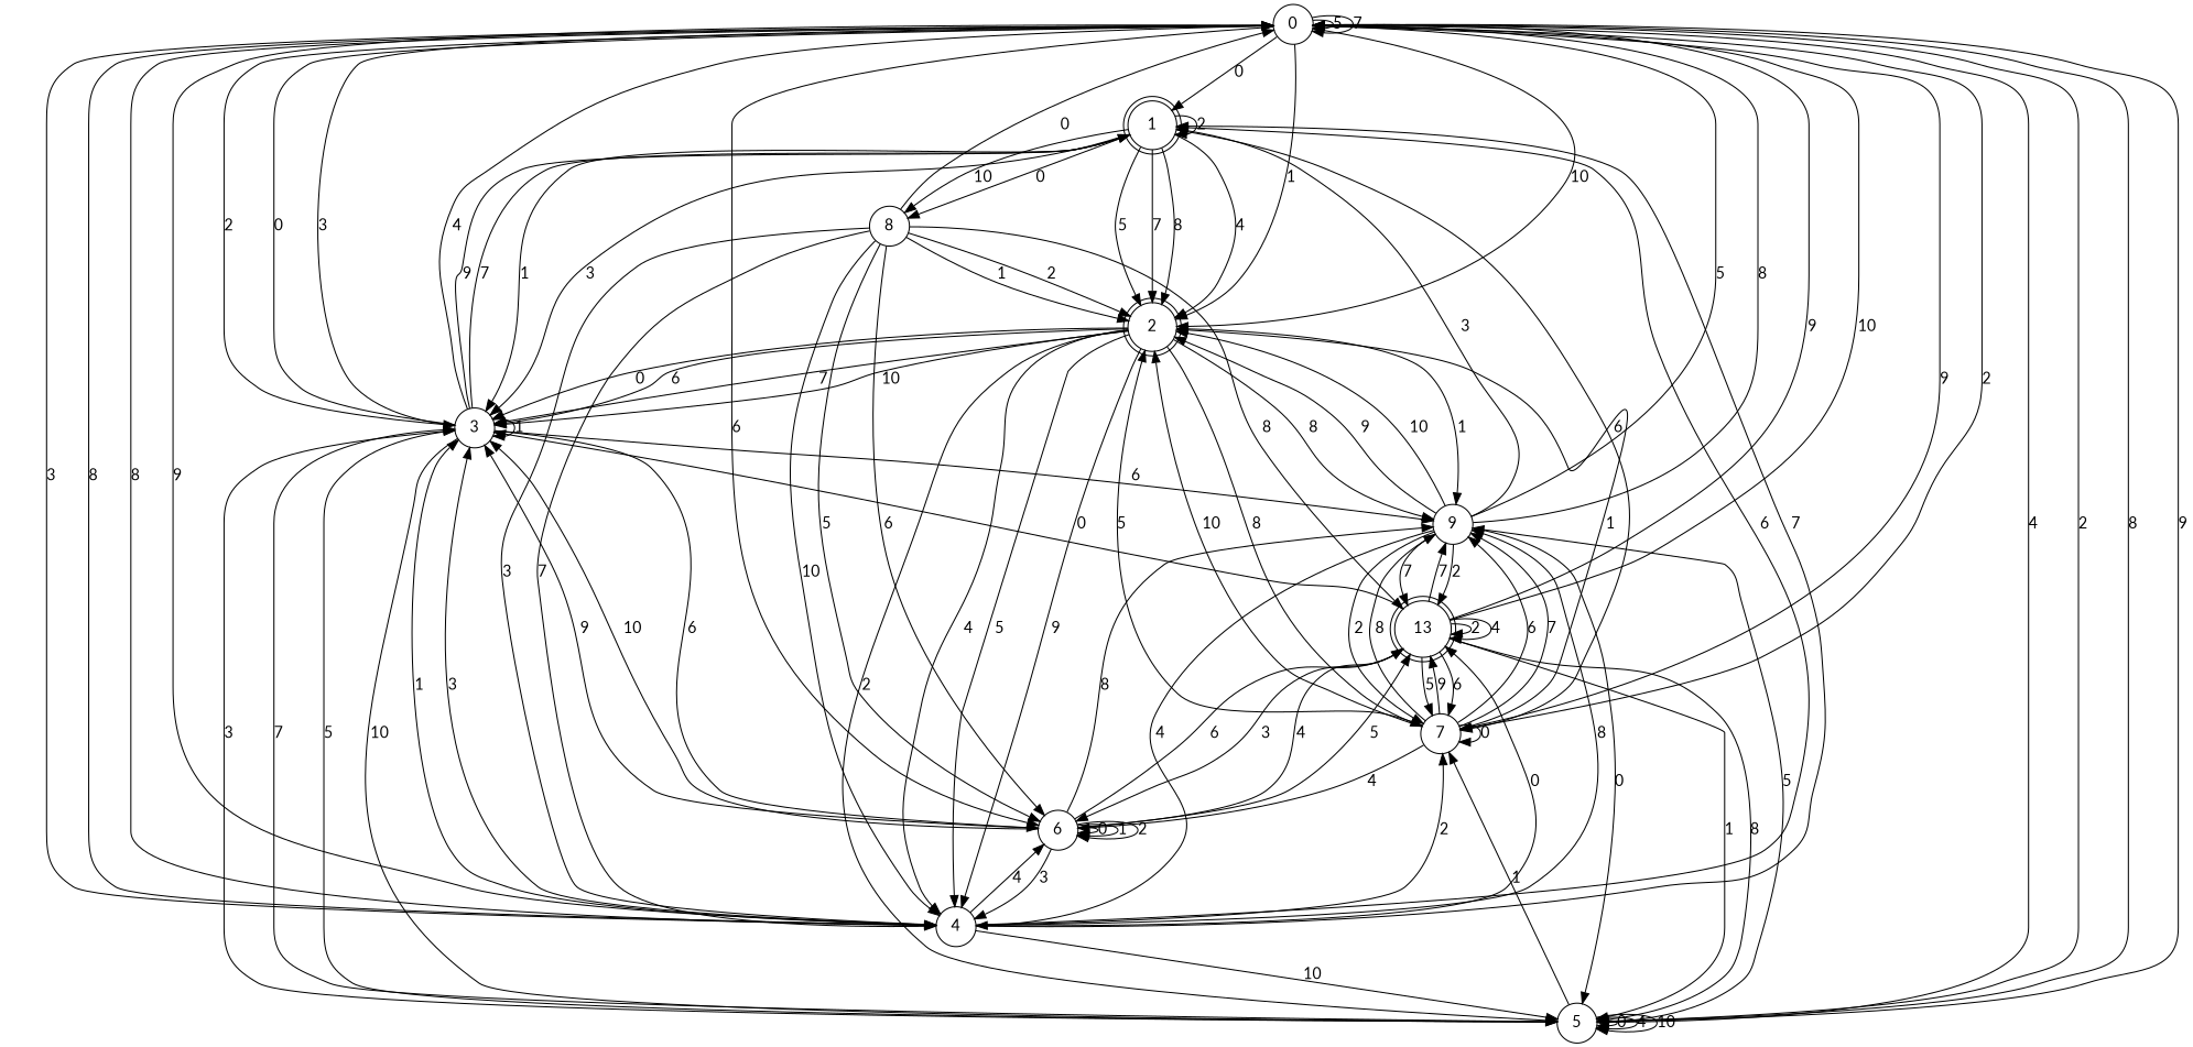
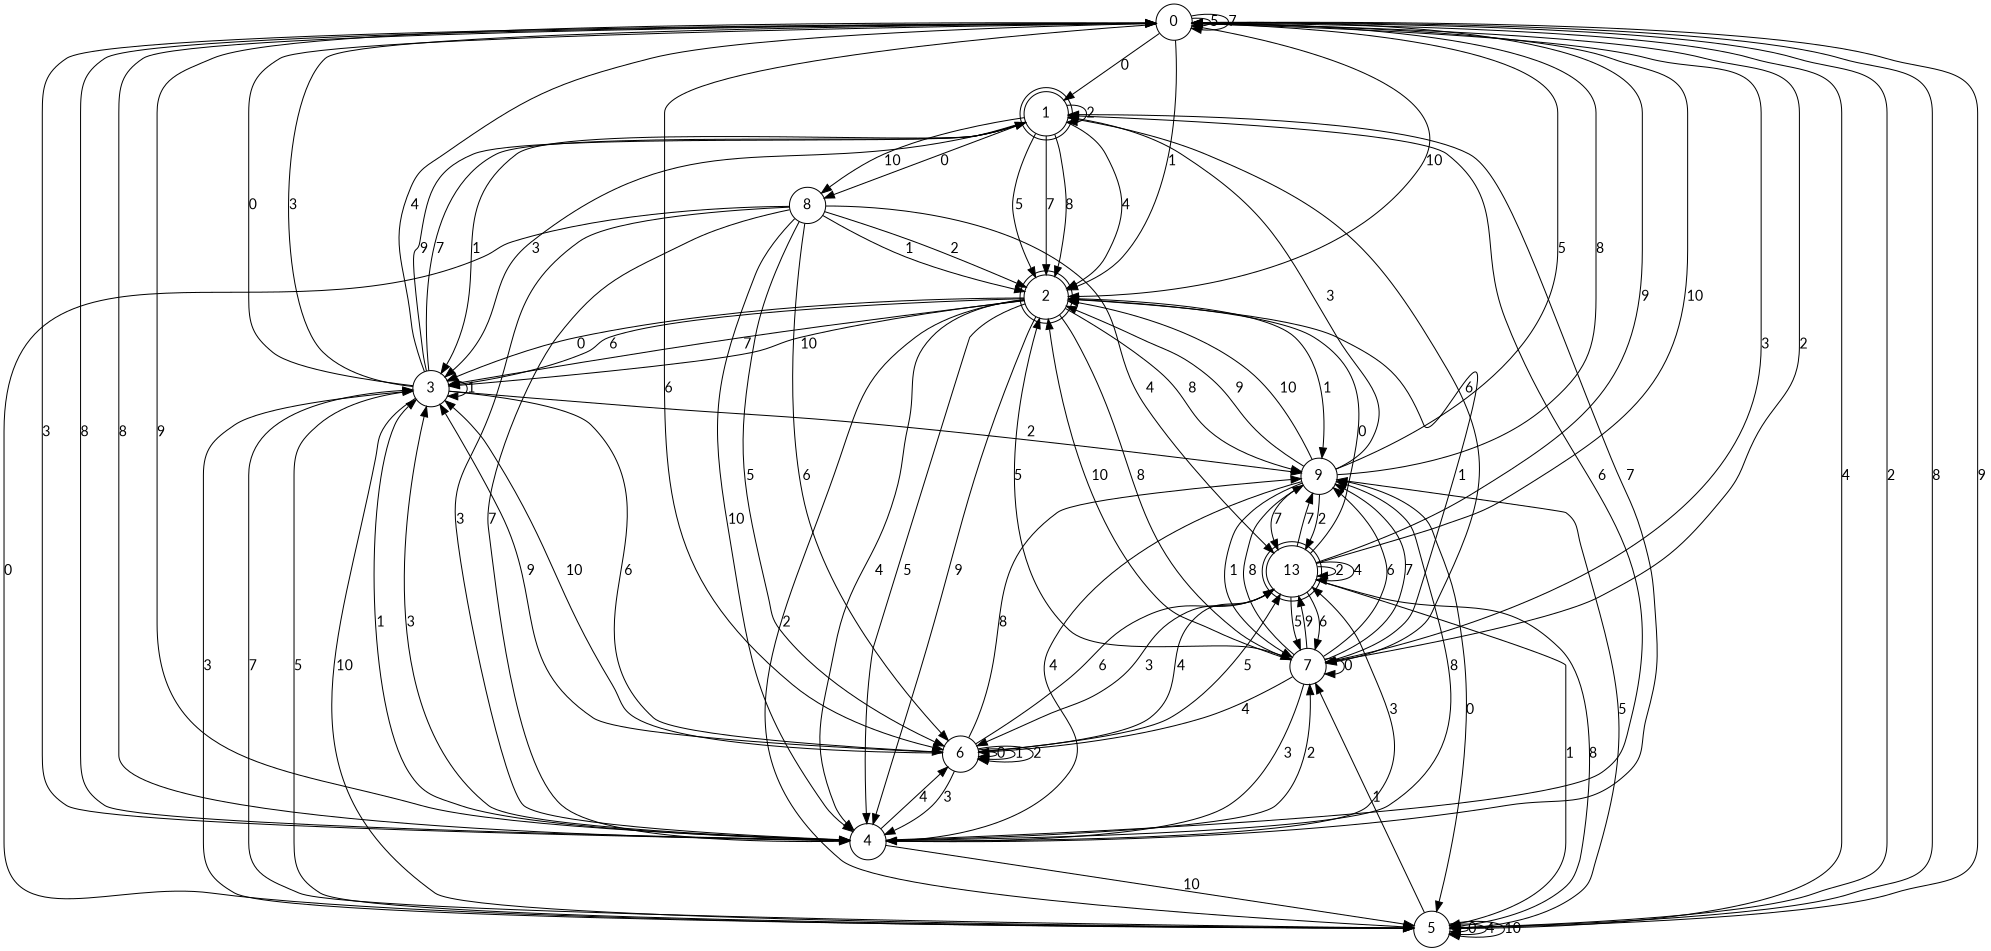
  digraph {
    fontname=Lato
    node [fontname=Lato shape=circle]
    edge [fontname=Lato]
    n1 [label=0]
    n2 [label=1 shape=doublecircle]
    n3 [label=2 shape=doublecircle]
    n4 [label=3]
    n5 [label=4]
    n6 [label=5]
    n7 [label=6]
    n8 [label=7]
    n9 [label=8]
    n10 [label=9]
    n11 [label=13 shape=doublecircle]
    n1 -> n1 [label=5]
    n1 -> n1 [label=7]
    n1 -> n2 [label=0]
    n1 -> n3 [label=1]
    n1 -> n3 [label=10]
-   n1 -> n4 [label=2]
    n1 -> n5 [label=3]
    n1 -> n5 [label=8]
    n1 -> n6 [label=4]
    n1 -> n7 [label=6]
-   n1 -> n8 [label=9]
+   n1 -> n8 [label=3]
    n2 -> n2 [label=2]
    n2 -> n3 [label=4]
    n2 -> n3 [label=5]
    n2 -> n3 [label=7]
    n2 -> n3 [label=8]
    n2 -> n4 [label=1]
    n2 -> n4 [label=3]
    n2 -> n8 [label=6]
    n2 -> n9 [label=0]
    n2 -> n9 [label=10]
    n3 -> n4 [label=0]
    n3 -> n4 [label=6]
    n3 -> n4 [label=7]
    n3 -> n4 [label=10]
    n3 -> n5 [label=4]
    n3 -> n5 [label=5]
    n3 -> n5 [label=9]
    n3 -> n6 [label=2]
    n3 -> n8 [label=8]
    n3 -> n10 [label=1]
    n3 -> n10 [label=8]
    n4 -> n1 [label=0]
    n4 -> n1 [label=3]
    n4 -> n1 [label=4]
    n4 -> n2 [label=7]
    n4 -> n2 [label=9]
    n4 -> n4 [label=1]
    n4 -> n6 [label=5]
    n4 -> n6 [label=10]
    n4 -> n7 [label=6]
-   n4 -> n10 [label=6]
+   n4 -> n10 [label=2]
    n5 -> n1 [label=8]
    n5 -> n1 [label=9]
    n5 -> n2 [label=6]
    n5 -> n2 [label=7]
    n5 -> n4 [label=1]
    n5 -> n4 [label=3]
    n5 -> n6 [label=10]
    n5 -> n7 [label=4]
    n5 -> n8 [label=2]
    n5 -> n10 [label=8]
-   n5 -> n11 [label=0]
+   n5 -> n11 [label=3]
    n6 -> n1 [label=2]
    n6 -> n1 [label=8]
    n6 -> n1 [label=9]
    n6 -> n4 [label=3]
    n6 -> n4 [label=7]
    n6 -> n6 [label=0]
    n6 -> n6 [label=4]
    n6 -> n6 [label=10]
    n6 -> n8 [label=1]
    n6 -> n10 [label=5]
    n7 -> n4 [label=9]
    n7 -> n4 [label=10]
    n7 -> n5 [label=3]
    n7 -> n7 [label=0]
    n7 -> n7 [label=1]
    n7 -> n7 [label=2]
    n7 -> n10 [label=8]
    n7 -> n11 [label=4]
    n7 -> n11 [label=5]
    n7 -> n11 [label=6]
    n8 -> n1 [label=2]
    n8 -> n3 [label=1]
    n8 -> n3 [label=5]
    n8 -> n3 [label=10]
+   n8 -> n5 [label=3]
    n8 -> n7 [label=4]
    n8 -> n8 [label=0]
    n8 -> n10 [label=6]
    n8 -> n10 [label=7]
    n8 -> n10 [label=8]
    n8 -> n11 [label=9]
    n9 -> n3 [label=1]
    n9 -> n3 [label=2]
    n9 -> n5 [label=3]
    n9 -> n5 [label=7]
    n9 -> n5 [label=10]
-   n9 -> n1 [label=0]
+   n9 -> n6 [label=0]
    n9 -> n7 [label=5]
    n9 -> n7 [label=6]
-   n9 -> n11 [label=8]
+   n9 -> n11 [label=4]
    n10 -> n1 [label=5]
    n10 -> n1 [label=8]
    n10 -> n2 [label=3]
    n10 -> n3 [label=9]
    n10 -> n3 [label=10]
    n10 -> n5 [label=4]
    n10 -> n6 [label=0]
-   n10 -> n8 [label=2]
+   n10 -> n8 [label=1]
    n10 -> n11 [label=2]
    n10 -> n11 [label=7]
    n11 -> n1 [label=9]
    n11 -> n1 [label=10]
-   n11 -> n4 [label=0]
+   n11 -> n3 [label=0]
    n11 -> n6 [label=1]
    n11 -> n6 [label=8]
    n11 -> n7 [label=3]
    n11 -> n8 [label=5]
    n11 -> n8 [label=6]
    n11 -> n10 [label=7]
    n11 -> n11 [label=2]
    n11 -> n11 [label=4]
  }
